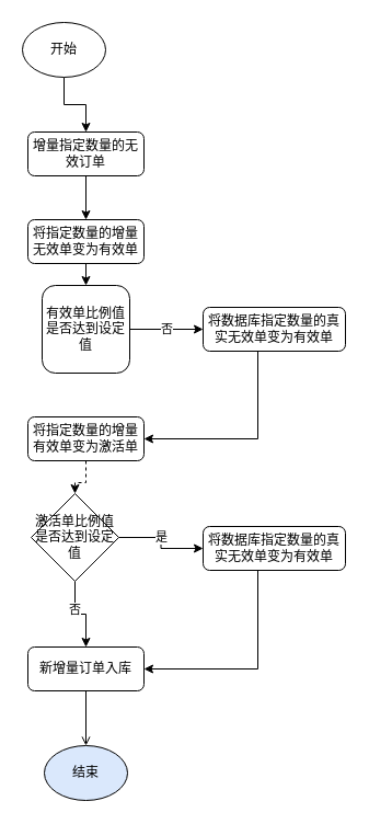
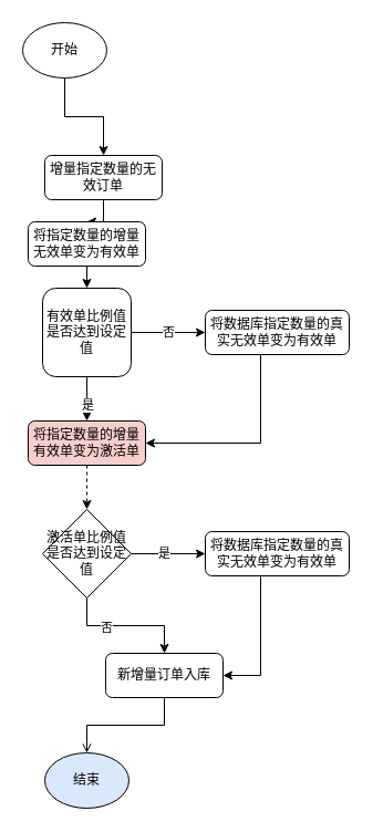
  <mxCell id="0" />
  <mxCell id="1" parent="0" />
  <mxCell id="2" style="edgeStyle=orthogonalEdgeStyle;rounded=0;orthogonalLoop=1;jettySize=auto;html=1;entryX=0.5;entryY=0;entryDx=0;entryDy=0;" edge="1" parent="1" source="3" target="5"><mxGeometry relative="1" as="geometry" /></mxCell>
  <mxCell id="3" value="开始" style="ellipse;whiteSpace=wrap;html=1;" vertex="1" parent="1"><mxGeometry x="20" y="20" width="76" height="50" as="geometry" /></mxCell>
  <mxCell id="4" style="edgeStyle=orthogonalEdgeStyle;rounded=0;orthogonalLoop=1;jettySize=auto;html=1;entryX=0.5;entryY=0;entryDx=0;entryDy=0;" edge="1" parent="1" source="5" target="7"><mxGeometry relative="1" as="geometry" /></mxCell>
- <mxCell id="5" value="增量指定数量的无效订单" style="rounded=1;whiteSpace=wrap;html=1;" vertex="1" parent="1"><mxGeometry x="25" y="120" width="106" height="40" as="geometry" /></mxCell>
+ <mxCell id="5" value="增量指定数量的无效订单" style="rounded=1;whiteSpace=wrap;html=1;" vertex="1" parent="1"><mxGeometry x="40" y="140" width="106" height="40" as="geometry" /></mxCell>
  <mxCell id="6" style="edgeStyle=orthogonalEdgeStyle;rounded=0;orthogonalLoop=1;jettySize=auto;html=1;exitX=0.5;exitY=1;exitDx=0;exitDy=0;entryX=0.5;entryY=0;entryDx=0;entryDy=0;" edge="1" parent="1" source="7" target="15"><mxGeometry relative="1" as="geometry" /></mxCell>
  <mxCell id="7" value="将指定数量的增量无效单变为有效单" style="rounded=1;whiteSpace=wrap;html=1;" vertex="1" parent="1"><mxGeometry x="25" y="200" width="106" height="40" as="geometry" /></mxCell>
  <mxCell id="8" style="edgeStyle=orthogonalEdgeStyle;rounded=0;orthogonalLoop=1;jettySize=auto;html=1;entryX=0.5;entryY=0;entryDx=0;entryDy=0;dashed=1;" edge="1" parent="1" source="9" target="22"><mxGeometry relative="1" as="geometry" /></mxCell>
- <mxCell id="9" value="将指定数量的增量有效单变为激活单" style="rounded=1;whiteSpace=wrap;html=1;" vertex="1" parent="1"><mxGeometry x="25" y="380" width="106" height="40" as="geometry" /></mxCell>
+ <mxCell id="9" value="将指定数量的增量有效单变为激活单" style="rounded=1;whiteSpace=wrap;html=1;fillColor=#f8cecc;" vertex="1" parent="1"><mxGeometry x="25" y="380" width="106" height="40" as="geometry" /></mxCell>
  <mxCell id="10" style="edgeStyle=orthogonalEdgeStyle;rounded=0;orthogonalLoop=1;jettySize=auto;html=1;endArrow=open;" edge="1" parent="1" source="11" target="25"><mxGeometry relative="1" as="geometry" /></mxCell>
- <mxCell id="11" value="新增量订单入库" style="rounded=1;whiteSpace=wrap;html=1;" vertex="1" parent="1"><mxGeometry x="25" y="590" width="106" height="40" as="geometry" /></mxCell>
+ <mxCell id="11" value="新增量订单入库" style="rounded=1;whiteSpace=wrap;html=1;" vertex="1" parent="1"><mxGeometry x="95" y="590" width="106" height="40" as="geometry" /></mxCell>
  <mxCell id="12" value="否" style="edgeStyle=orthogonalEdgeStyle;rounded=0;orthogonalLoop=1;jettySize=auto;html=1;entryX=0;entryY=0.5;entryDx=0;entryDy=0;" edge="1" parent="1" source="15" target="17"><mxGeometry relative="1" as="geometry" /></mxCell>
+ <mxCell id="13" style="edgeStyle=orthogonalEdgeStyle;rounded=0;orthogonalLoop=1;jettySize=auto;html=1;entryX=0.5;entryY=0;entryDx=0;entryDy=0;" edge="1" parent="1" source="15" target="9"><mxGeometry relative="1" as="geometry" /></mxCell>
+ <mxCell id="14" value="是" style="edgeLabel;html=1;align=center;verticalAlign=middle;resizable=0;points=[];" vertex="1" connectable="0" parent="13"><mxGeometry x="0.26" relative="1" as="geometry"><mxPoint as="offset" /></mxGeometry></mxCell>
  <mxCell id="15" value="有效单比例值是否达到设定值" style="whiteSpace=wrap;html=1;rounded=1;" vertex="1" parent="1"><mxGeometry x="38" y="260" width="80" height="80" as="geometry" /></mxCell>
  <mxCell id="16" style="edgeStyle=orthogonalEdgeStyle;rounded=0;orthogonalLoop=1;jettySize=auto;html=1;entryX=1;entryY=0.5;entryDx=0;entryDy=0;" edge="1" parent="1" source="17" target="9"><mxGeometry relative="1" as="geometry"><Array as="points"><mxPoint x="235" y="400" /></Array></mxGeometry></mxCell>
  <mxCell id="17" value="将数据库指定数量的真实无效单变为有效单" style="rounded=1;whiteSpace=wrap;html=1;" vertex="1" parent="1"><mxGeometry x="185" y="280" width="130" height="40" as="geometry" /></mxCell>
  <mxCell id="18" style="edgeStyle=orthogonalEdgeStyle;rounded=0;orthogonalLoop=1;jettySize=auto;html=1;entryX=0;entryY=0.5;entryDx=0;entryDy=0;" edge="1" parent="1" source="22" target="24"><mxGeometry relative="1" as="geometry" /></mxCell>
  <mxCell id="19" value="是" style="edgeLabel;html=1;align=center;verticalAlign=middle;resizable=0;points=[];" vertex="1" connectable="0" parent="18"><mxGeometry x="-0.134" y="2" relative="1" as="geometry"><mxPoint y="1" as="offset" /></mxGeometry></mxCell>
  <mxCell id="20" style="edgeStyle=orthogonalEdgeStyle;rounded=0;orthogonalLoop=1;jettySize=auto;html=1;" edge="1" parent="1" source="22" target="11"><mxGeometry relative="1" as="geometry" /></mxCell>
  <mxCell id="21" value="否" style="edgeLabel;html=1;align=center;verticalAlign=middle;resizable=0;points=[];" vertex="1" connectable="0" parent="20"><mxGeometry x="-0.3" y="-1" relative="1" as="geometry"><mxPoint as="offset" /></mxGeometry></mxCell>
- <mxCell id="22" value="激活单比例值是否达到设定值" style="rhombus;whiteSpace=wrap;html=1;" vertex="1" parent="1"><mxGeometry x="28" y="450" width="80" height="80" as="geometry" /></mxCell>
+ <mxCell id="22" value="激活单比例值是否达到设定值" style="rhombus;whiteSpace=wrap;html=1;" vertex="1" parent="1"><mxGeometry x="38" y="460" width="80" height="80" as="geometry" /></mxCell>
  <mxCell id="23" style="edgeStyle=orthogonalEdgeStyle;rounded=0;orthogonalLoop=1;jettySize=auto;html=1;entryX=1;entryY=0.5;entryDx=0;entryDy=0;" edge="1" parent="1" source="24" target="11"><mxGeometry relative="1" as="geometry"><Array as="points"><mxPoint x="235" y="610" /></Array></mxGeometry></mxCell>
  <mxCell id="24" value="将数据库指定数量的真实无效单变为有效单" style="rounded=1;whiteSpace=wrap;html=1;" vertex="1" parent="1"><mxGeometry x="185" y="480" width="130" height="40" as="geometry" /></mxCell>
  <mxCell id="25" value="结束" style="ellipse;whiteSpace=wrap;html=1;fillColor=#dae8fc;" vertex="1" parent="1"><mxGeometry x="40" y="680" width="76" height="50" as="geometry" /></mxCell>
